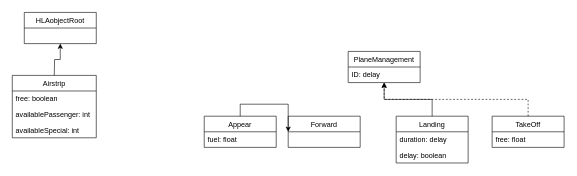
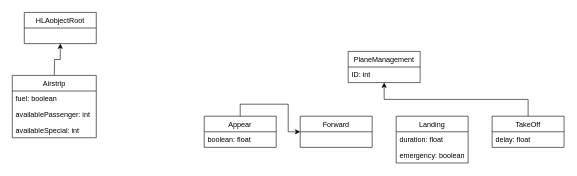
  <mxCell id="0" />
  <mxCell id="1" parent="0" />
  <mxCell id="2" value="HLAobjectRoot" style="swimlane;fontStyle=0;childLayout=stackLayout;horizontal=1;startSize=26;fillColor=none;horizontalStack=0;resizeParent=1;resizeParentMax=0;resizeLast=0;collapsible=1;marginBottom=0;" vertex="1" parent="1"><mxGeometry x="40" y="20" width="120" height="52" as="geometry" /></mxCell>
  <mxCell id="3" style="edgeStyle=orthogonalEdgeStyle;rounded=0;orthogonalLoop=1;jettySize=auto;html=1;exitX=0.5;exitY=0;exitDx=0;exitDy=0;entryX=0.5;entryY=1;entryDx=0;entryDy=0;" edge="1" parent="1" target="2"><mxGeometry relative="1" as="geometry"><mxPoint x="90" y="125" as="sourcePoint" /></mxGeometry></mxCell>
  <mxCell id="4" value="PlaneManagement" style="swimlane;fontStyle=0;childLayout=stackLayout;horizontal=1;startSize=26;fillColor=none;horizontalStack=0;resizeParent=1;resizeParentMax=0;resizeLast=0;collapsible=1;marginBottom=0;" vertex="1" parent="1"><mxGeometry x="580" y="85" width="120" height="52" as="geometry" /></mxCell>
- <mxCell id="5" value="ID: delay" style="text;strokeColor=none;fillColor=none;align=left;verticalAlign=top;spacingLeft=4;spacingRight=4;overflow=hidden;rotatable=0;points=[[0,0.5],[1,0.5]];portConstraint=eastwest;" vertex="1" parent="4"><mxGeometry y="26" width="120" height="26" as="geometry" /></mxCell>
+ <mxCell id="5" value="ID: int" style="text;strokeColor=none;fillColor=none;align=left;verticalAlign=top;spacingLeft=4;spacingRight=4;overflow=hidden;rotatable=0;points=[[0,0.5],[1,0.5]];portConstraint=eastwest;" vertex="1" parent="4"><mxGeometry y="26" width="120" height="26" as="geometry" /></mxCell>
  <mxCell id="6" style="edgeStyle=orthogonalEdgeStyle;rounded=0;orthogonalLoop=1;jettySize=auto;html=1;exitX=0.5;exitY=0;exitDx=0;exitDy=0;" edge="1" parent="1" source="7" target="9"><mxGeometry relative="1" as="geometry" /></mxCell>
  <mxCell id="7" value="Appear" style="swimlane;fontStyle=0;childLayout=stackLayout;horizontal=1;startSize=26;fillColor=none;horizontalStack=0;resizeParent=1;resizeParentMax=0;resizeLast=0;collapsible=1;marginBottom=0;" vertex="1" parent="1"><mxGeometry x="340" y="193" width="120" height="52" as="geometry" /></mxCell>
- <mxCell id="8" value="fuel: float" style="text;strokeColor=none;fillColor=none;align=left;verticalAlign=top;spacingLeft=4;spacingRight=4;overflow=hidden;rotatable=0;points=[[0,0.5],[1,0.5]];portConstraint=eastwest;" vertex="1" parent="7"><mxGeometry y="26" width="120" height="26" as="geometry" /></mxCell>
- <mxCell id="9" value="Forward" style="swimlane;fontStyle=0;childLayout=stackLayout;horizontal=1;startSize=26;fillColor=none;horizontalStack=0;resizeParent=1;resizeParentMax=0;resizeLast=0;collapsible=1;marginBottom=0;" vertex="1" parent="1"><mxGeometry x="480" y="193" width="120" height="52" as="geometry" /></mxCell>
- <mxCell id="10" style="edgeStyle=orthogonalEdgeStyle;rounded=0;orthogonalLoop=1;jettySize=auto;html=1;exitX=0.5;exitY=0;exitDx=0;exitDy=0;" edge="1" parent="1" source="11" target="4"><mxGeometry relative="1" as="geometry" /></mxCell>
+ <mxCell id="8" value="boolean: float" style="text;strokeColor=none;fillColor=none;align=left;verticalAlign=top;spacingLeft=4;spacingRight=4;overflow=hidden;rotatable=0;points=[[0,0.5],[1,0.5]];portConstraint=eastwest;" vertex="1" parent="7"><mxGeometry y="26" width="120" height="26" as="geometry" /></mxCell>
+ <mxCell id="9" value="Forward" style="swimlane;fontStyle=0;childLayout=stackLayout;horizontal=1;startSize=26;fillColor=none;horizontalStack=0;resizeParent=1;resizeParentMax=0;resizeLast=0;collapsible=1;marginBottom=0;" vertex="1" parent="1"><mxGeometry x="500" y="193" width="120" height="52" as="geometry" /></mxCell>
  <mxCell id="11" value="Landing" style="swimlane;fontStyle=0;childLayout=stackLayout;horizontal=1;startSize=26;fillColor=none;horizontalStack=0;resizeParent=1;resizeParentMax=0;resizeLast=0;collapsible=1;marginBottom=0;" vertex="1" parent="1"><mxGeometry x="660" y="193" width="120" height="78" as="geometry" /></mxCell>
- <mxCell id="12" value="duration: delay" style="text;strokeColor=none;fillColor=none;align=left;verticalAlign=top;spacingLeft=4;spacingRight=4;overflow=hidden;rotatable=0;points=[[0,0.5],[1,0.5]];portConstraint=eastwest;" vertex="1" parent="11"><mxGeometry y="26" width="120" height="26" as="geometry" /></mxCell>
- <mxCell id="13" value="delay: boolean" style="text;strokeColor=none;fillColor=none;align=left;verticalAlign=top;spacingLeft=4;spacingRight=4;overflow=hidden;rotatable=0;points=[[0,0.5],[1,0.5]];portConstraint=eastwest;" vertex="1" parent="11"><mxGeometry y="52" width="120" height="26" as="geometry" /></mxCell>
- <mxCell id="14" style="edgeStyle=orthogonalEdgeStyle;rounded=0;orthogonalLoop=1;jettySize=auto;html=1;exitX=0.5;exitY=0;exitDx=0;exitDy=0;dashed=1;" edge="1" parent="1" source="15" target="4"><mxGeometry relative="1" as="geometry" /></mxCell>
+ <mxCell id="12" value="duration: float" style="text;strokeColor=none;fillColor=none;align=left;verticalAlign=top;spacingLeft=4;spacingRight=4;overflow=hidden;rotatable=0;points=[[0,0.5],[1,0.5]];portConstraint=eastwest;" vertex="1" parent="11"><mxGeometry y="26" width="120" height="26" as="geometry" /></mxCell>
+ <mxCell id="13" value="emergency: boolean" style="text;strokeColor=none;fillColor=none;align=left;verticalAlign=top;spacingLeft=4;spacingRight=4;overflow=hidden;rotatable=0;points=[[0,0.5],[1,0.5]];portConstraint=eastwest;" vertex="1" parent="11"><mxGeometry y="52" width="120" height="26" as="geometry" /></mxCell>
+ <mxCell id="14" style="edgeStyle=orthogonalEdgeStyle;rounded=0;orthogonalLoop=1;jettySize=auto;html=1;exitX=0.5;exitY=0;exitDx=0;exitDy=0;" edge="1" parent="1" source="15" target="4"><mxGeometry relative="1" as="geometry" /></mxCell>
  <mxCell id="15" value="TakeOff" style="swimlane;fontStyle=0;childLayout=stackLayout;horizontal=1;startSize=26;fillColor=none;horizontalStack=0;resizeParent=1;resizeParentMax=0;resizeLast=0;collapsible=1;marginBottom=0;" vertex="1" parent="1"><mxGeometry x="820" y="193" width="120" height="52" as="geometry" /></mxCell>
- <mxCell id="16" value="free: float" style="text;strokeColor=none;fillColor=none;align=left;verticalAlign=top;spacingLeft=4;spacingRight=4;overflow=hidden;rotatable=0;points=[[0,0.5],[1,0.5]];portConstraint=eastwest;" vertex="1" parent="15"><mxGeometry y="26" width="120" height="26" as="geometry" /></mxCell>
+ <mxCell id="16" value="delay: float" style="text;strokeColor=none;fillColor=none;align=left;verticalAlign=top;spacingLeft=4;spacingRight=4;overflow=hidden;rotatable=0;points=[[0,0.5],[1,0.5]];portConstraint=eastwest;" vertex="1" parent="15"><mxGeometry y="26" width="120" height="26" as="geometry" /></mxCell>
  <mxCell id="17" value="Airstrip" style="swimlane;fontStyle=0;childLayout=stackLayout;horizontal=1;startSize=26;fillColor=none;horizontalStack=0;resizeParent=1;resizeParentMax=0;resizeLast=0;collapsible=1;marginBottom=0;" vertex="1" parent="1"><mxGeometry x="20" y="125" width="140" height="104" as="geometry" /></mxCell>
- <mxCell id="18" value="free: boolean" style="text;strokeColor=none;fillColor=none;align=left;verticalAlign=top;spacingLeft=4;spacingRight=4;overflow=hidden;rotatable=0;points=[[0,0.5],[1,0.5]];portConstraint=eastwest;" vertex="1" parent="17"><mxGeometry y="26" width="140" height="26" as="geometry" /></mxCell>
+ <mxCell id="18" value="fuel: boolean" style="text;strokeColor=none;fillColor=none;align=left;verticalAlign=top;spacingLeft=4;spacingRight=4;overflow=hidden;rotatable=0;points=[[0,0.5],[1,0.5]];portConstraint=eastwest;" vertex="1" parent="17"><mxGeometry y="26" width="140" height="26" as="geometry" /></mxCell>
  <mxCell id="19" value="availablePassenger: int" style="text;strokeColor=none;fillColor=none;align=left;verticalAlign=top;spacingLeft=4;spacingRight=4;overflow=hidden;rotatable=0;points=[[0,0.5],[1,0.5]];portConstraint=eastwest;" vertex="1" parent="17"><mxGeometry y="52" width="140" height="26" as="geometry" /></mxCell>
  <mxCell id="20" value="availableSpecial: int" style="text;strokeColor=none;fillColor=none;align=left;verticalAlign=top;spacingLeft=4;spacingRight=4;overflow=hidden;rotatable=0;points=[[0,0.5],[1,0.5]];portConstraint=eastwest;" vertex="1" parent="17"><mxGeometry y="78" width="140" height="26" as="geometry" /></mxCell>
